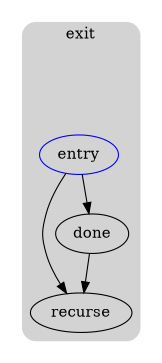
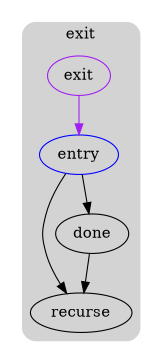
  strict digraph {
    compound=true
    node [shape=oval]
    n1 [color=blue label=entry rank=source]
    n2 [label=recurse]
    n3 [label=done]
+   n4 [color=purple label=exit rank=sink shape=""]
    subgraph cluster_1 {
      peripheries=0
      subgraph cluster_2 {
        bgcolor=lightgray
        color=darkgray
        label=exit
        peripheries=0
        style=rounded
        n1
        n2
        n3
+       n4
      }
    }
    n1 -> n2
    n1 -> n3
    n3 -> n2
+   n4 -> n1 [color=purple]
  }
